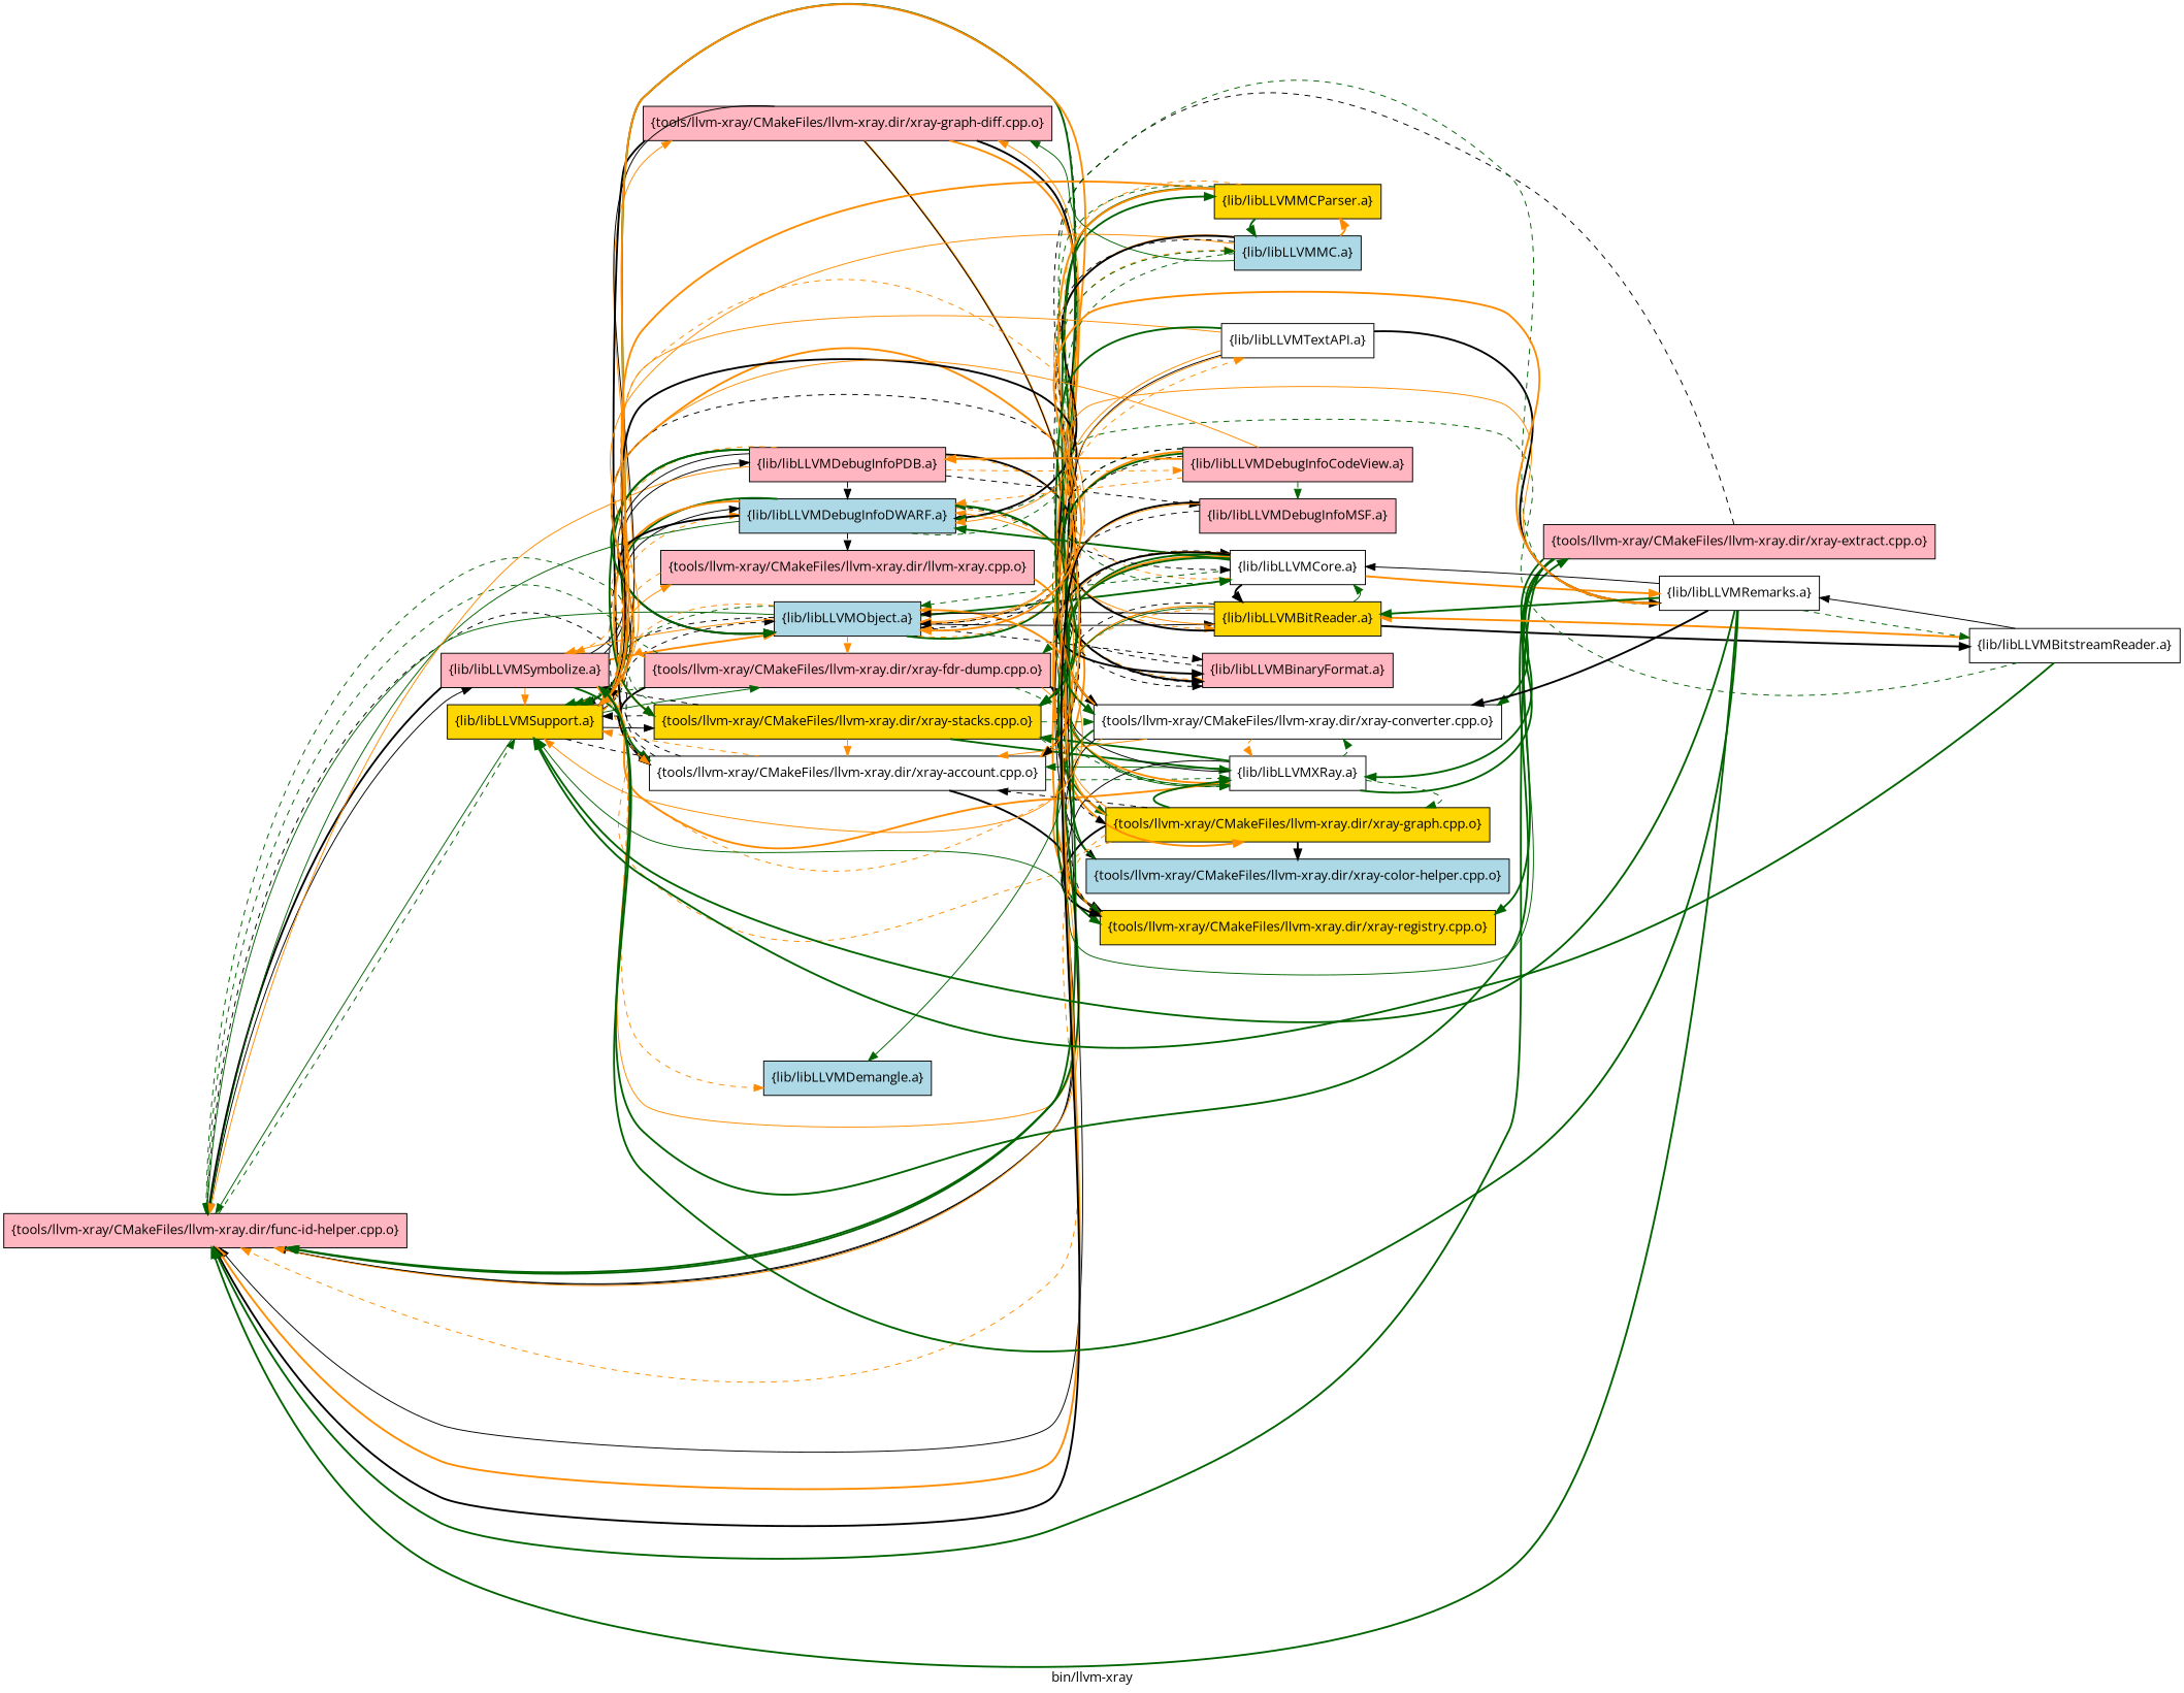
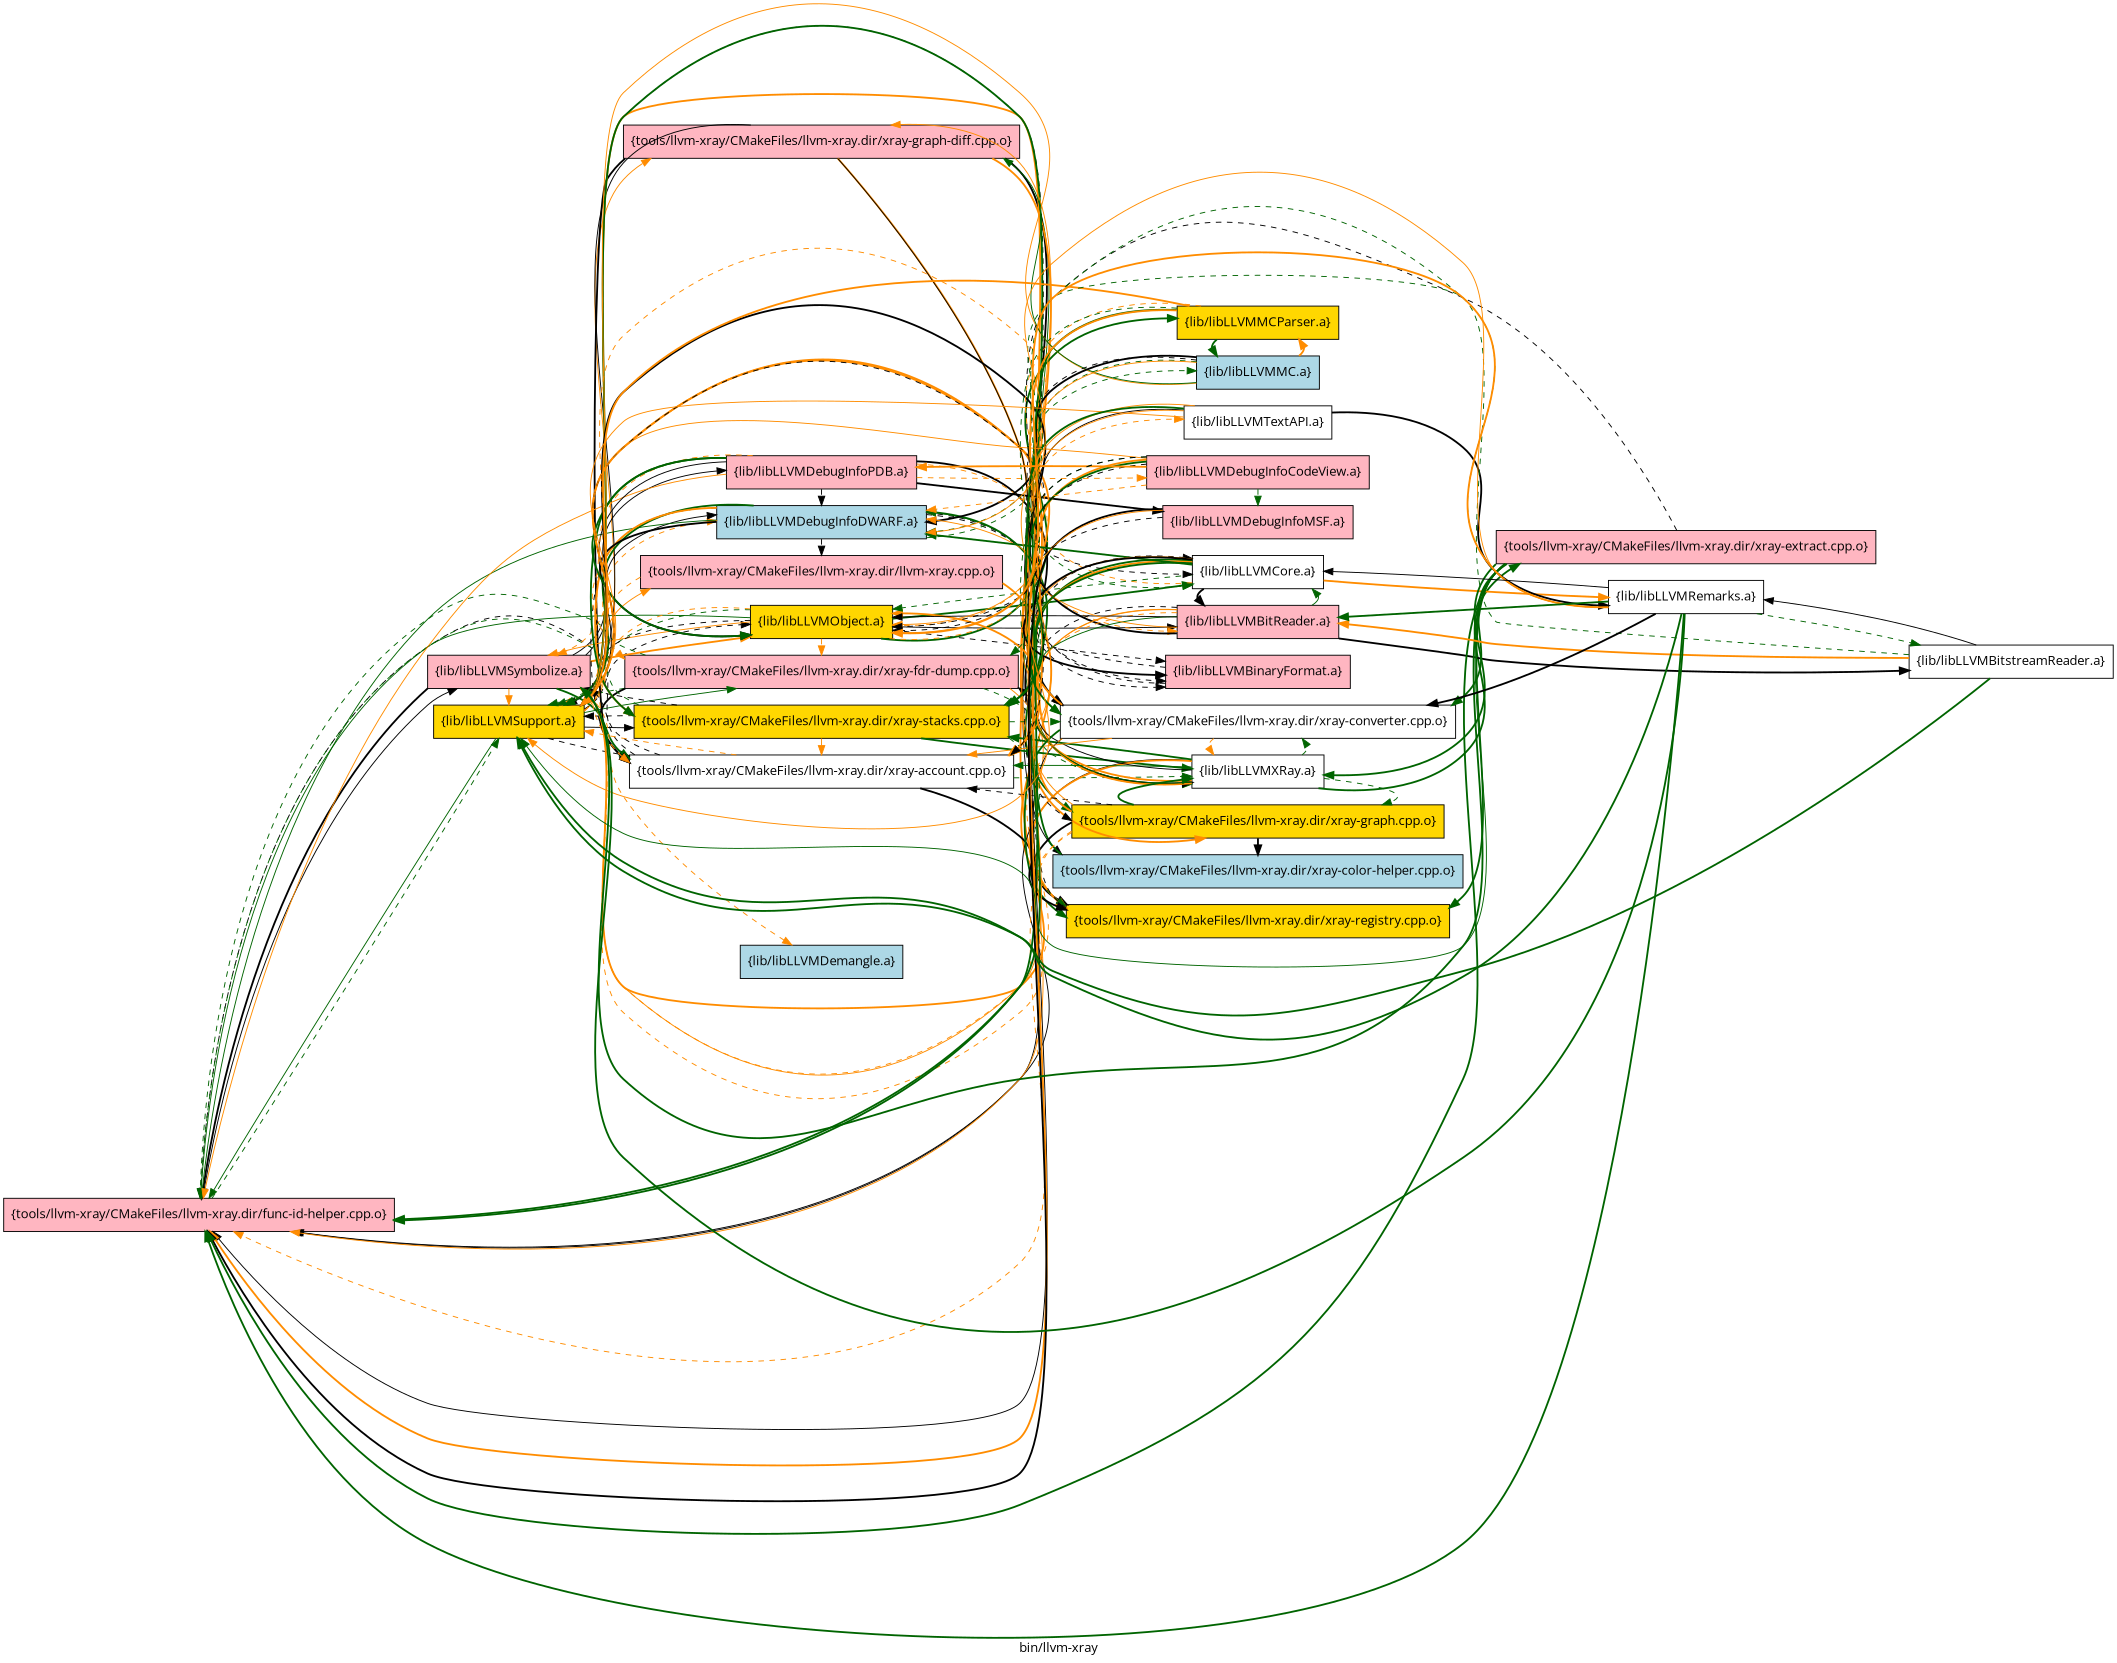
  digraph {
    fontname="Open Sans"
    label="bin/llvm-xray"
    rankdir=LR
    node [fillcolor=lightpink fontname="Open Sans" group=1 shape=box style=filled]
    edge [color=darkgreen fontname="Open Sans" style=bold]
    n1 [label="{tools/llvm-xray/CMakeFiles/llvm-xray.dir/func-id-helper.cpp.o}"]
    n2 [fillcolor=gold label="{lib/libLLVMSupport.a}"]
    n3 [label="{lib/libLLVMSymbolize.a}"]
    n4 [label="{tools/llvm-xray/CMakeFiles/llvm-xray.dir/llvm-xray.cpp.o}"]
    n5 [fillcolor=white label="{tools/llvm-xray/CMakeFiles/llvm-xray.dir/xray-account.cpp.o}"]
    n6 [label="{tools/llvm-xray/CMakeFiles/llvm-xray.dir/xray-fdr-dump.cpp.o}"]
    n7 [label="{tools/llvm-xray/CMakeFiles/llvm-xray.dir/xray-graph-diff.cpp.o}"]
    n8 [fillcolor=gold label="{tools/llvm-xray/CMakeFiles/llvm-xray.dir/xray-stacks.cpp.o}"]
-   n9 [fillcolor=lightblue label="{lib/libLLVMObject.a}"]
+   n9 [fillcolor=gold label="{lib/libLLVMObject.a}"]
    n10 [fillcolor=lightblue label="{lib/libLLVMDebugInfoDWARF.a}"]
    n11 [label="{lib/libLLVMDebugInfoPDB.a}"]
    n12 [fillcolor=lightblue group=0 label="{lib/libLLVMDemangle.a}"]
    n13 [fillcolor=gold label="{tools/llvm-xray/CMakeFiles/llvm-xray.dir/xray-registry.cpp.o}"]
    n14 [fillcolor=white label="{lib/libLLVMXRay.a}"]
    n15 [fillcolor=lightblue label="{tools/llvm-xray/CMakeFiles/llvm-xray.dir/xray-color-helper.cpp.o}"]
    n16 [fillcolor=white label="{tools/llvm-xray/CMakeFiles/llvm-xray.dir/xray-converter.cpp.o}"]
    n17 [fillcolor=gold label="{tools/llvm-xray/CMakeFiles/llvm-xray.dir/xray-graph.cpp.o}"]
    n18 [label="{lib/libLLVMBinaryFormat.a}"]
    n19 [fillcolor=lightblue label="{lib/libLLVMMC.a}"]
-   n20 [fillcolor=gold label="{lib/libLLVMBitReader.a}"]
+   n20 [label="{lib/libLLVMBitReader.a}"]
    n21 [fillcolor=white label="{lib/libLLVMCore.a}"]
    n22 [fillcolor=gold label="{lib/libLLVMMCParser.a}"]
    n23 [fillcolor=white label="{lib/libLLVMTextAPI.a}"]
    n24 [label="{lib/libLLVMDebugInfoCodeView.a}"]
    n25 [label="{lib/libLLVMDebugInfoMSF.a}"]
    n26 [label="{tools/llvm-xray/CMakeFiles/llvm-xray.dir/xray-extract.cpp.o}"]
    n27 [fillcolor=white label="{lib/libLLVMBitstreamReader.a}"]
    n28 [fillcolor=white label="{lib/libLLVMRemarks.a}"]
    subgraph sub_1 {
      rank=same
      n1
    }
    subgraph sub_2 {
      rank=same
      n2
      n3
    }
    subgraph sub_3 {
      rank=same
      n4
      n5
      n6
      n7
      n8
      n9
      n10
      n11
      n12
    }
    subgraph sub_4 {
      rank=same
      n13
      n14
      n15
      n16
      n17
      n18
      n19
      n20
      n21
      n22
      n23
      n24
      n25
    }
    n1 -> n2 [style=dashed]
    n1 -> n3 [color=black style=solid]
    n2 -> n1 [style=solid]
    n2 -> n4 [color=darkorange style=solid]
    n2 -> n5 [color=black style=dashed]
    n2 -> n6 [style=solid]
    n2 -> n7 [color=darkorange style=solid]
    n2 -> n8 [color=black style=solid]
    n2 -> n9 [color=black style=dashed]
    n2 -> n10 [color=darkorange style=dashed]
    n3 -> n1 [color=black]
    n3 -> n2 [color=darkorange style=solid]
    n3 -> n5
    n3 -> n9 [color=darkorange]
    n3 -> n10 [color=black style=solid]
    n3 -> n11 [color=black style=solid]
    n3 -> n12 [color=darkorange style=dashed]
    n4 -> n2 [color=darkorange style=dashed]
    n4 -> n13 [color=darkorange]
    n5 -> n1 [color=black style=dashed]
    n5 -> n2 [color=darkorange style=dashed]
    n5 -> n3 [color=black style=dashed]
    n5 -> n13 [color=black]
    n5 -> n14 [style=dashed]
    n6 -> n1 [style=dashed]
    n6 -> n2 [style=dashed]
    n6 -> n5 [color=black]
    n6 -> n13 [color=darkorange style=solid]
    n6 -> n14 [style=dashed]
    n7 -> n2 [color=black style=solid]
    n7 -> n5 [color=black]
    n7 -> n13 [color=darkorange]
    n7 -> n14 [style=solid]
    n7 -> n15 [color=black style=solid]
    n7 -> n16 [color=black]
    n7 -> n17 [color=darkorange]
    n8 -> n1 [style=dashed]
    n8 -> n2 [color=black style=dashed]
    n8 -> n3 [color=black style=dashed]
    n8 -> n5 [color=darkorange style=solid]
    n8 -> n13 [style=dashed]
    n8 -> n14
    n8 -> n16 [style=dashed]
    n9 -> n1 [style=solid]
    n9 -> n2 [style=dashed]
    n9 -> n3 [color=darkorange style=solid]
    n9 -> n5 [color=darkorange style=dashed]
    n9 -> n6 [color=darkorange style=dashed]
    n9 -> n8 [color=black style=dashed]
    n9 -> n18 [color=black style=dashed]
-   n9 -> n19 [color=darkorange style=dashed]
    n9 -> n20 [color=black style=solid]
    n9 -> n21
    n9 -> n22
    n9 -> n23 [color=darkorange style=dashed]
    n10 -> n1 [style=solid]
    n10 -> n2
    n10 -> n4 [color=black style=dashed]
    n10 -> n5 [color=black style=dashed]
    n10 -> n6 [color=darkorange style=dashed]
    n10 -> n8 [color=darkorange]
    n10 -> n9 [color=black]
    n10 -> n16 [color=black style=dashed]
    n10 -> n17
-   n10 -> n18 [color=darkorange style=dashed]
+   n10 -> n18 [color=black style=dashed]
    n10 -> n19 [style=dashed]
    n11 -> n1 [color=darkorange style=solid]
    n11 -> n2 [color=black style=solid]
    n11 -> n3 [color=darkorange style=dashed]
    n11 -> n5 [color=darkorange style=dashed]
    n11 -> n8
    n11 -> n9
    n11 -> n10 [color=black style=dashed]
-   n11 -> n18 [color=black]
+   n11 -> n14 [color=black]
    n11 -> n20 [color=darkorange style=dashed]
    n11 -> n24 [color=darkorange style=dashed]
-   n11 -> n25 [color=black style=dashed]
+   n11 -> n25 [color=black]
    n13 -> n2 [color=black style=dashed]
    n14 -> n1 [color=black style=solid]
+   n14 -> n2 [color=darkorange]
    n14 -> n3 [color=darkorange]
    n14 -> n5 [style=solid]
    n14 -> n6 [color=black style=solid]
    n14 -> n8
    n14 -> n9 [color=darkorange]
    n14 -> n10 [style=solid]
    n14 -> n16 [style=dashed]
    n14 -> n17 [style=dashed]
    n14 -> n26
    n15 -> n2
    n16 -> n1 [color=black style=solid]
    n16 -> n2 [color=darkorange]
    n16 -> n3 [color=darkorange style=dashed]
    n16 -> n5 [color=darkorange style=solid]
    n16 -> n13
    n16 -> n14 [color=darkorange style=dashed]
    n17 -> n1 [color=darkorange style=dashed]
    n17 -> n2 [color=darkorange]
    n17 -> n3 [color=darkorange style=dashed]
    n17 -> n5 [color=black style=dashed]
    n17 -> n7 [color=darkorange style=solid]
    n17 -> n13 [color=black]
    n17 -> n14
    n17 -> n15 [color=black]
    n18 -> n2 [color=black style=dashed]
    n18 -> n21 [color=black style=dashed]
    n19 -> n2 [color=darkorange style=solid]
    n19 -> n5 [style=dashed]
    n19 -> n7 [style=solid]
    n19 -> n9 [color=darkorange style=solid]
    n19 -> n10 [color=black]
    n19 -> n18 [color=black style=dashed]
    n19 -> n22 [color=darkorange]
    n20 -> n1 [color=darkorange style=solid]
    n20 -> n2 [color=black]
    n20 -> n3 [color=darkorange style=solid]
    n20 -> n5 [color=darkorange style=dashed]
-   n20 -> n12 [style=solid]
+   n20 -> n8 [style=solid]
    n20 -> n9 [color=black style=solid]
    n20 -> n10 [color=darkorange style=solid]
    n20 -> n17 [color=black style=dashed]
    n20 -> n21 [style=solid]
    n20 -> n27 [color=black]
    n21 -> n1
    n21 -> n2 [color=darkorange style=dashed]
    n21 -> n5 [color=darkorange]
    n21 -> n8
    n21 -> n9 [style=dashed]
    n21 -> n10
    n21 -> n16 [color=darkorange style=solid]
    n21 -> n18 [color=black]
    n21 -> n20 [color=black]
    n21 -> n28 [color=darkorange]
    n22 -> n1
    n22 -> n2 [color=darkorange]
    n22 -> n5 [color=darkorange]
    n22 -> n9 [color=darkorange style=dashed]
    n22 -> n19
    n22 -> n21 [style=dashed]
    n23 -> n1 [color=black style=solid]
    n23 -> n2 [color=darkorange style=solid]
    n23 -> n5 [color=darkorange style=solid]
    n23 -> n9 [color=darkorange style=solid]
    n23 -> n16
    n23 -> n28 [color=black]
    n24 -> n1 [color=darkorange]
    n24 -> n2 [color=darkorange style=solid]
    n24 -> n8
    n24 -> n9 [color=black style=dashed]
    n24 -> n10 [color=darkorange style=dashed]
    n24 -> n11 [color=darkorange]
    n24 -> n16 [style=dashed]
    n24 -> n21 [color=black style=dashed]
    n24 -> n25 [style=dashed]
    n25 -> n1 [color=black]
    n25 -> n2 [color=darkorange style=solid]
    n25 -> n9 [color=black style=dashed]
    n26 -> n1
    n26 -> n2 [style=solid]
    n26 -> n3
    n26 -> n5 [color=black style=dashed]
    n26 -> n13
    n26 -> n14
    n26 -> n16
    n27 -> n2
    n27 -> n10 [style=dashed]
    n27 -> n20 [color=darkorange]
    n27 -> n28 [color=black style=solid]
    n28 -> n1
    n28 -> n2
    n28 -> n3
    n28 -> n6 [style=dashed]
    n28 -> n9 [color=darkorange]
    n28 -> n10 [color=darkorange style=solid]
    n28 -> n16 [color=black]
    n28 -> n20
    n28 -> n21 [color=black style=solid]
    n28 -> n27 [style=dashed]
  }
